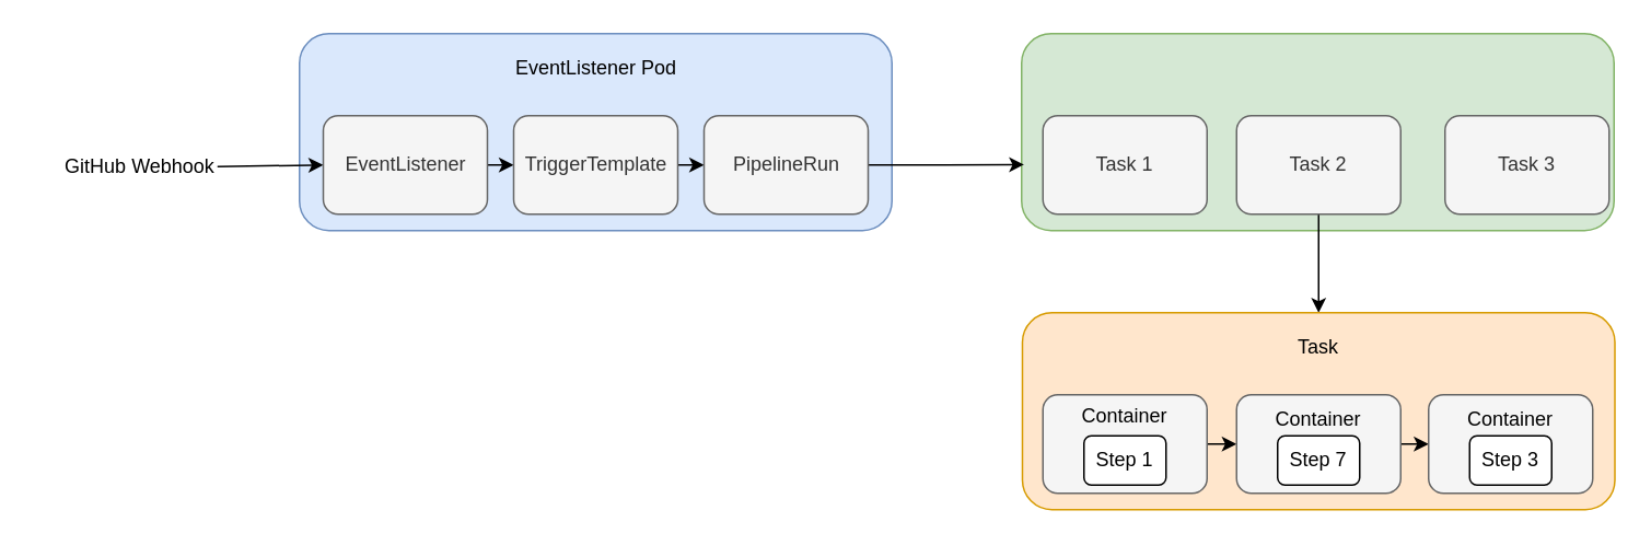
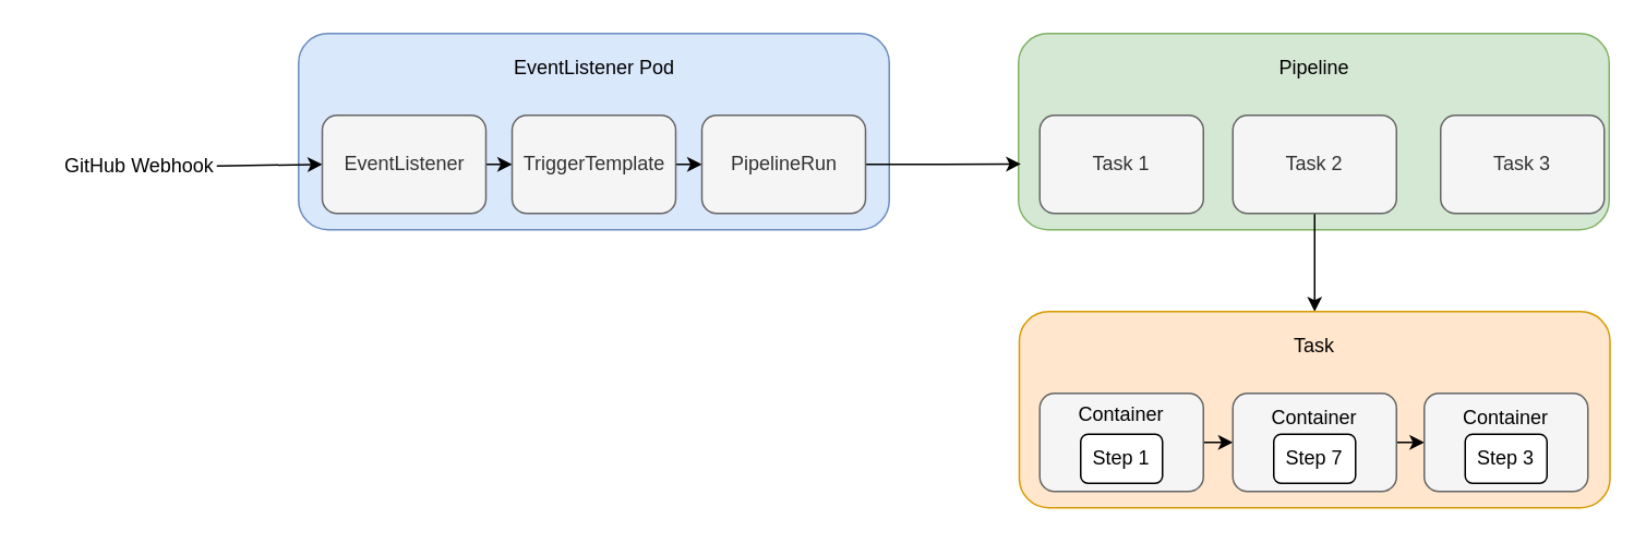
  <mxCell id="0" />
  <mxCell id="1" parent="0" />
  <mxCell id="2" value="" style="rounded=1;whiteSpace=wrap;html=1;fillColor=#d5e8d4;strokeColor=#82b366;" vertex="1" parent="1"><mxGeometry x="622" y="20" width="361" height="120" as="geometry" /></mxCell>
+ <mxCell id="3" value="Pipeline" style="text;html=1;strokeColor=none;fillColor=none;align=center;verticalAlign=middle;whiteSpace=wrap;rounded=0;" vertex="1" parent="1"><mxGeometry x="773" y="26" width="60" height="30" as="geometry" /></mxCell>
  <mxCell id="4" value="Task 1" style="rounded=1;whiteSpace=wrap;html=1;fillColor=#f5f5f5;fontColor=#333333;strokeColor=#666666;" vertex="1" parent="1"><mxGeometry x="635" y="70" width="100" height="60" as="geometry" /></mxCell>
  <mxCell id="5" style="edgeStyle=orthogonalEdgeStyle;rounded=0;orthogonalLoop=1;jettySize=auto;html=1;exitX=0.5;exitY=1;exitDx=0;exitDy=0;entryX=0.5;entryY=0;entryDx=0;entryDy=0;" edge="1" parent="1" source="6" target="8"><mxGeometry relative="1" as="geometry" /></mxCell>
  <mxCell id="6" value="Task 2" style="rounded=1;whiteSpace=wrap;html=1;fillColor=#f5f5f5;fontColor=#333333;strokeColor=#666666;" vertex="1" parent="1"><mxGeometry x="753" y="70" width="100" height="60" as="geometry" /></mxCell>
  <mxCell id="7" value="Task 3" style="rounded=1;whiteSpace=wrap;html=1;fillColor=#f5f5f5;fontColor=#333333;strokeColor=#666666;" vertex="1" parent="1"><mxGeometry x="880" y="70" width="100" height="60" as="geometry" /></mxCell>
  <mxCell id="8" value="" style="rounded=1;whiteSpace=wrap;html=1;fillColor=#ffe6cc;strokeColor=#d79b00;" vertex="1" parent="1"><mxGeometry x="622.5" y="190" width="361" height="120" as="geometry" /></mxCell>
  <mxCell id="9" value="Task" style="text;html=1;strokeColor=none;fillColor=none;align=center;verticalAlign=middle;whiteSpace=wrap;rounded=0;" vertex="1" parent="1"><mxGeometry x="773" y="196" width="60" height="30" as="geometry" /></mxCell>
  <mxCell id="10" style="edgeStyle=orthogonalEdgeStyle;rounded=0;orthogonalLoop=1;jettySize=auto;html=1;exitX=1;exitY=0.5;exitDx=0;exitDy=0;entryX=0;entryY=0.5;entryDx=0;entryDy=0;" edge="1" parent="1" source="11" target="13"><mxGeometry relative="1" as="geometry" /></mxCell>
  <mxCell id="11" value="" style="rounded=1;whiteSpace=wrap;html=1;fillColor=#f5f5f5;fontColor=#333333;strokeColor=#666666;" vertex="1" parent="1"><mxGeometry x="635" y="240" width="100" height="60" as="geometry" /></mxCell>
  <mxCell id="12" style="edgeStyle=orthogonalEdgeStyle;rounded=0;orthogonalLoop=1;jettySize=auto;html=1;exitX=1;exitY=0.5;exitDx=0;exitDy=0;entryX=0;entryY=0.5;entryDx=0;entryDy=0;" edge="1" parent="1" source="13" target="14"><mxGeometry relative="1" as="geometry" /></mxCell>
  <mxCell id="13" value="" style="rounded=1;whiteSpace=wrap;html=1;fillColor=#f5f5f5;fontColor=#333333;strokeColor=#666666;" vertex="1" parent="1"><mxGeometry x="753" y="240" width="100" height="60" as="geometry" /></mxCell>
  <mxCell id="14" value="" style="rounded=1;whiteSpace=wrap;html=1;fillColor=#f5f5f5;fontColor=#333333;strokeColor=#666666;" vertex="1" parent="1"><mxGeometry x="870" y="240" width="100" height="60" as="geometry" /></mxCell>
  <mxCell id="15" value="Container" style="text;html=1;strokeColor=none;fillColor=none;align=center;verticalAlign=middle;whiteSpace=wrap;rounded=0;" vertex="1" parent="1"><mxGeometry x="655" y="238" width="60" height="30" as="geometry" /></mxCell>
  <mxCell id="16" value="Container" style="text;html=1;strokeColor=none;fillColor=none;align=center;verticalAlign=middle;whiteSpace=wrap;rounded=0;" vertex="1" parent="1"><mxGeometry x="772.5" y="240" width="60" height="30" as="geometry" /></mxCell>
  <mxCell id="17" value="Container" style="text;html=1;strokeColor=none;fillColor=none;align=center;verticalAlign=middle;whiteSpace=wrap;rounded=0;" vertex="1" parent="1"><mxGeometry x="890" y="240" width="60" height="30" as="geometry" /></mxCell>
  <mxCell id="18" value="Step 1" style="rounded=1;whiteSpace=wrap;html=1;" vertex="1" parent="1"><mxGeometry x="660" y="265" width="50" height="30" as="geometry" /></mxCell>
  <mxCell id="19" value="Step 7" style="rounded=1;whiteSpace=wrap;html=1;" vertex="1" parent="1"><mxGeometry x="778" y="265" width="50" height="30" as="geometry" /></mxCell>
  <mxCell id="20" value="Step 3" style="rounded=1;whiteSpace=wrap;html=1;" vertex="1" parent="1"><mxGeometry x="895" y="265" width="50" height="30" as="geometry" /></mxCell>
  <mxCell id="21" value="" style="rounded=1;whiteSpace=wrap;html=1;fillColor=#dae8fc;strokeColor=#6c8ebf;" vertex="1" parent="1"><mxGeometry x="182" y="20" width="361" height="120" as="geometry" /></mxCell>
  <mxCell id="22" value="GitHub Webhook" style="text;html=1;strokeColor=none;fillColor=none;align=center;verticalAlign=middle;whiteSpace=wrap;rounded=0;" vertex="1" parent="1"><mxGeometry x="20" y="86" width="130" height="30" as="geometry" /></mxCell>
  <mxCell id="23" value="" style="endArrow=classic;html=1;rounded=0;entryX=0;entryY=0.5;entryDx=0;entryDy=0;" edge="1" parent="1" target="25"><mxGeometry width="50" height="50" relative="1" as="geometry"><mxPoint x="132" y="101" as="sourcePoint" /><mxPoint x="182" y="101" as="targetPoint" /></mxGeometry></mxCell>
  <mxCell id="24" style="edgeStyle=orthogonalEdgeStyle;rounded=0;orthogonalLoop=1;jettySize=auto;html=1;exitX=1;exitY=0.5;exitDx=0;exitDy=0;entryX=0;entryY=0.5;entryDx=0;entryDy=0;" edge="1" parent="1" source="25" target="27"><mxGeometry relative="1" as="geometry" /></mxCell>
  <mxCell id="25" value="EventListener" style="rounded=1;whiteSpace=wrap;html=1;fillColor=#f5f5f5;fontColor=#333333;strokeColor=#666666;" vertex="1" parent="1"><mxGeometry x="196.5" y="70" width="100" height="60" as="geometry" /></mxCell>
  <mxCell id="26" style="edgeStyle=orthogonalEdgeStyle;rounded=0;orthogonalLoop=1;jettySize=auto;html=1;exitX=1;exitY=0.5;exitDx=0;exitDy=0;entryX=0;entryY=0.5;entryDx=0;entryDy=0;" edge="1" parent="1" source="27" target="29"><mxGeometry relative="1" as="geometry" /></mxCell>
  <mxCell id="27" value="TriggerTemplate" style="rounded=1;whiteSpace=wrap;html=1;fillColor=#f5f5f5;fontColor=#333333;strokeColor=#666666;" vertex="1" parent="1"><mxGeometry x="312.5" y="70" width="100" height="60" as="geometry" /></mxCell>
  <mxCell id="28" style="edgeStyle=orthogonalEdgeStyle;rounded=0;orthogonalLoop=1;jettySize=auto;html=1;exitX=1;exitY=0.5;exitDx=0;exitDy=0;entryX=0.004;entryY=0.665;entryDx=0;entryDy=0;entryPerimeter=0;" edge="1" parent="1" source="29" target="2"><mxGeometry relative="1" as="geometry" /></mxCell>
  <mxCell id="29" value="PipelineRun" style="rounded=1;whiteSpace=wrap;html=1;fillColor=#f5f5f5;fontColor=#333333;strokeColor=#666666;" vertex="1" parent="1"><mxGeometry x="428.5" y="70" width="100" height="60" as="geometry" /></mxCell>
  <mxCell id="30" value="EventListener Pod" style="text;html=1;strokeColor=none;fillColor=none;align=center;verticalAlign=middle;whiteSpace=wrap;rounded=0;" vertex="1" parent="1"><mxGeometry x="302.75" y="26" width="119.5" height="30" as="geometry" /></mxCell>
